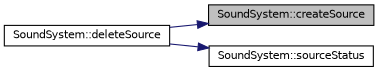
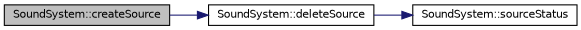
  digraph {
    rankdir=LR
    node [color=black fillcolor=white fontname=Helvetica fontsize=10 shape=record style=filled]
    edge [color=midnightblue fontname=Helvetica fontsize=10 labelfontname=Helvetica labelfontsize=10 style=solid]
    n1 [fillcolor=grey75 fontcolor=black height=0.2 label="SoundSystem::createSource" width=0.4]
    n2 [height=0.2 label="SoundSystem::deleteSource" width=0.4]
    n3 [height=0.2 label="SoundSystem::sourceStatus" width=0.4]
-   n2 -> n1
+   n1 -> n2
    n2 -> n3
  }
